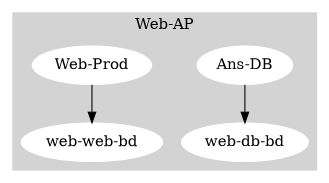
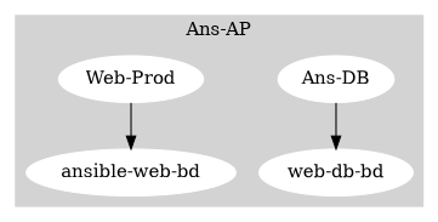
  digraph {
    node [color=white style=filled]
    "Ans-DB"
    n2 [label="web-db-bd"]
    "Web-Prod"
-   "ansible-web-bd" [label="web-web-bd"]
+   "ansible-web-bd"
    subgraph cluster_1 {
      color=lightgrey
-     label="Web-AP"
+     label="Ans-AP"
      style=filled
      "Ans-DB"
      n2
      "Web-Prod"
      "ansible-web-bd"
    }
    "Ans-DB" -> n2
    "Web-Prod" -> "ansible-web-bd"
  }
